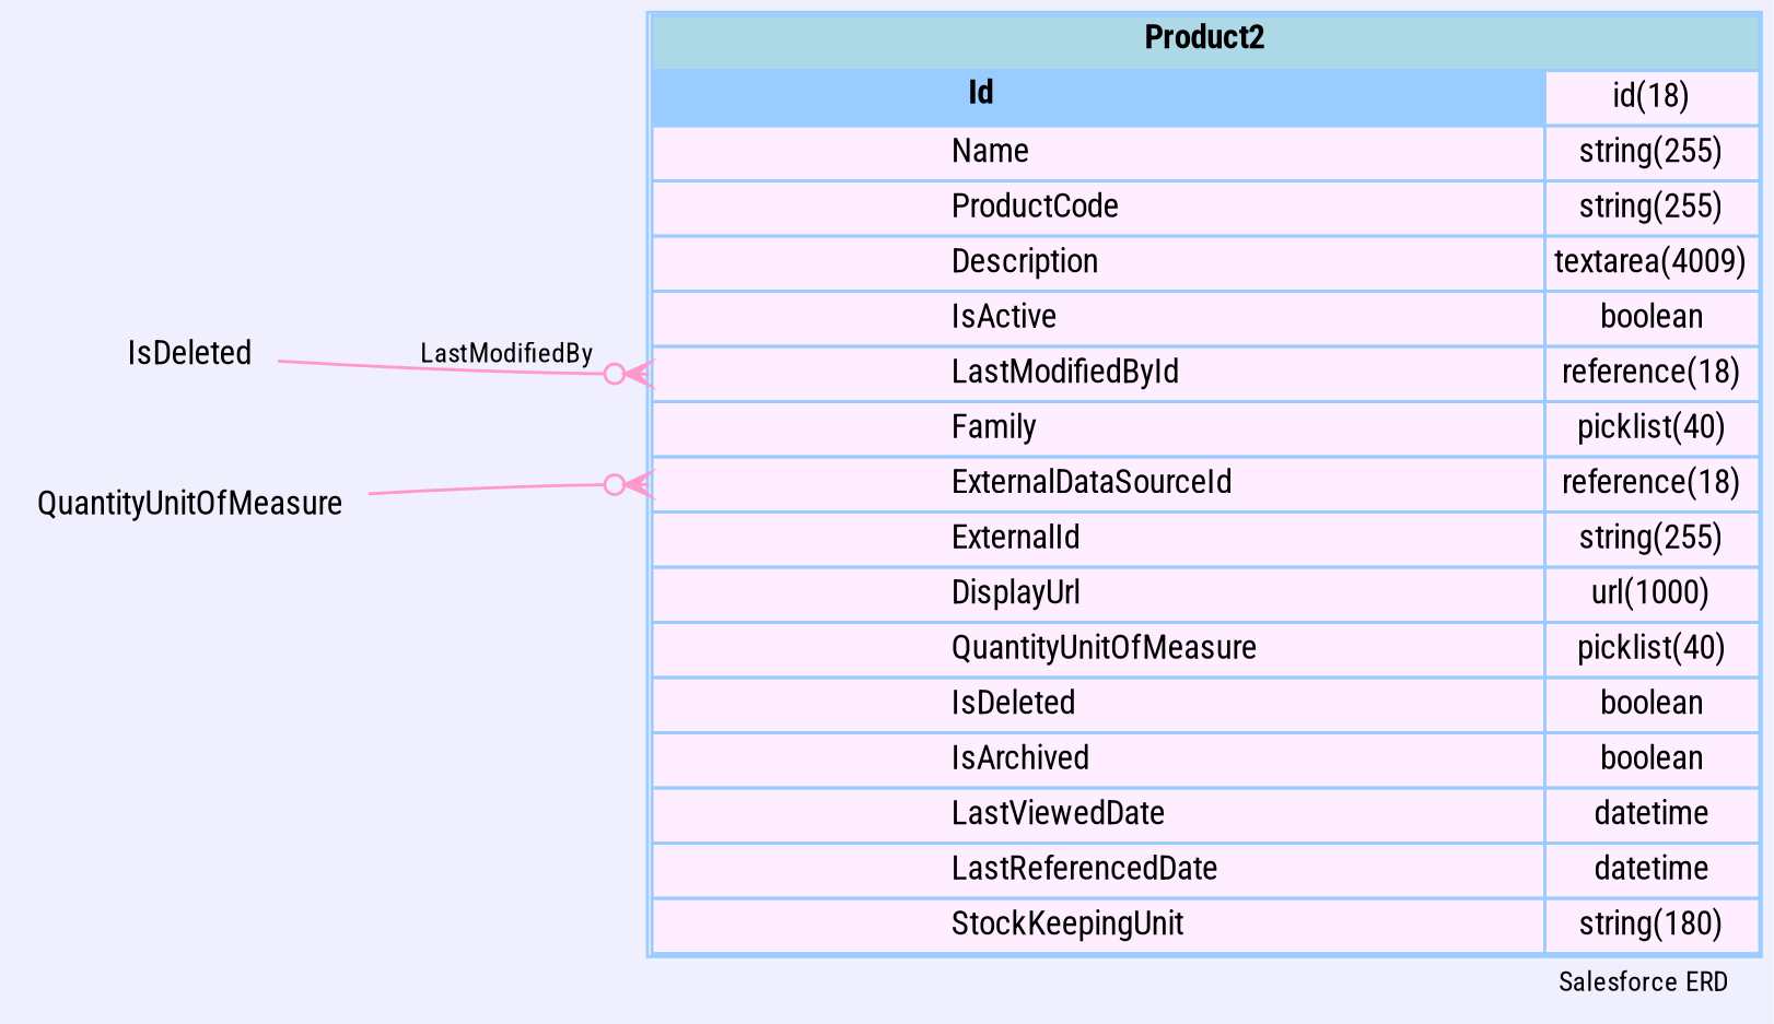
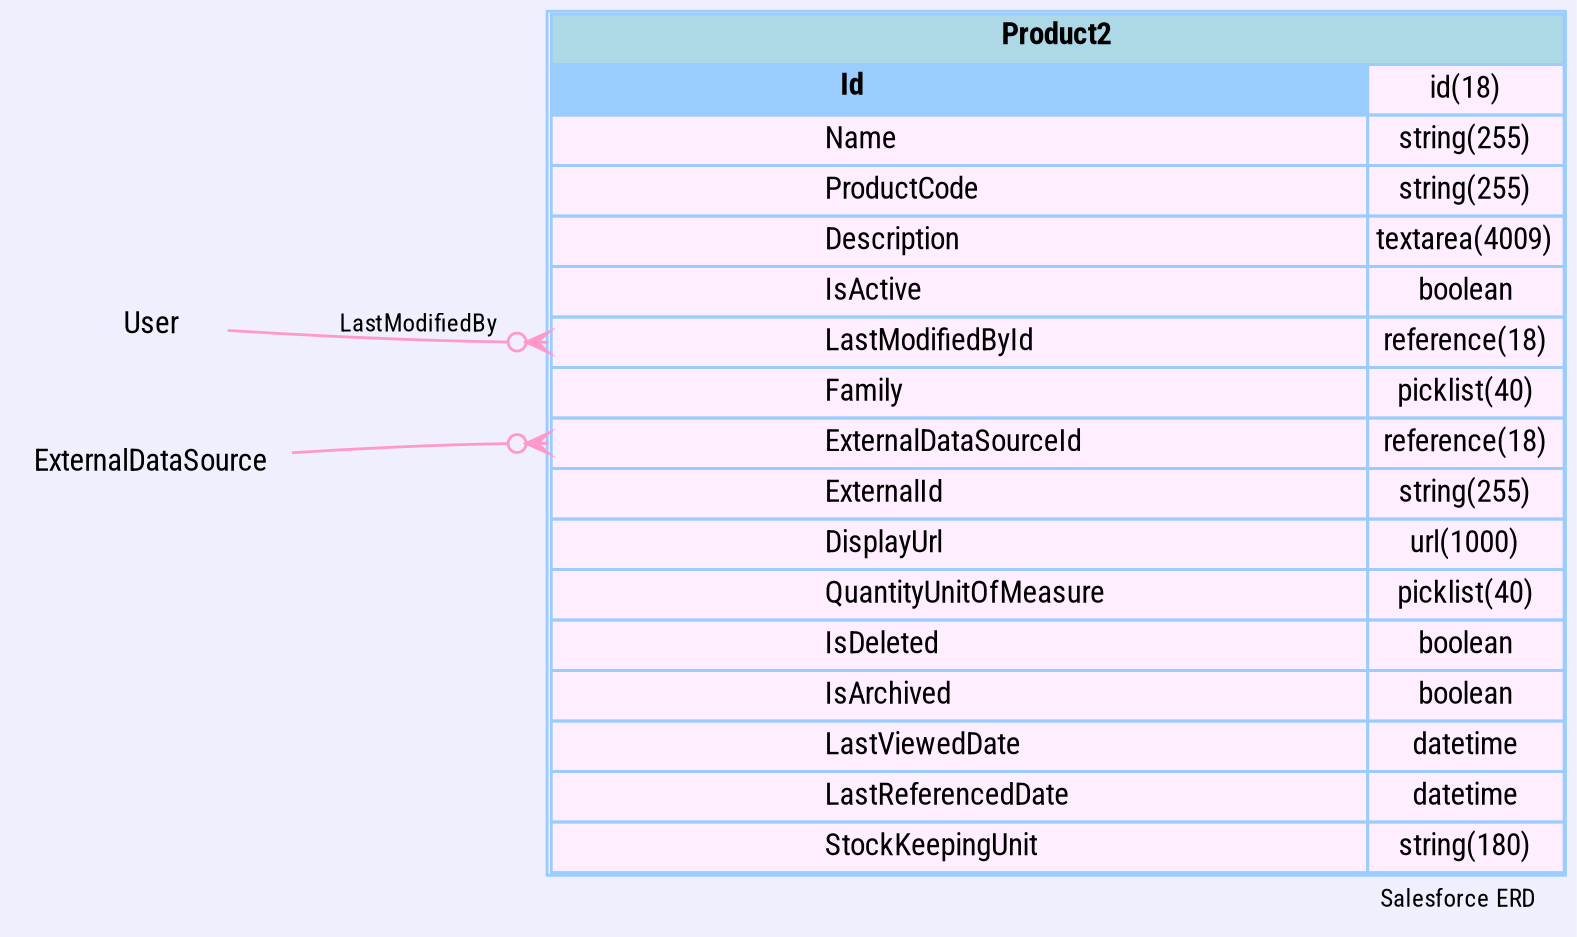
  digraph {
    bgcolor="#efeffd"
    fontname="Roboto Condensed"
    fontsize=9
    label="Salesforce ERD "
    labeljust=r
    nodesep=0.18
    rankdir=RL
    ranksep=0.46
    node [color="#99ccff" fontname="Roboto Condensed" fontsize=11 shape=plaintext]
    edge [arrowhead=none arrowsize=0.8 arrowtail=crowodot color="#ff99cc" dir=back fontname="Roboto Condensed" fontsize=9 headport="Id:e"]
    n1 [label=<                 <table border="1" cellborder="1" cellspacing="0" bgcolor="#ffeeff" >                      <tr><td colspan="3" bgcolor="lightblue"><b>Product2</b></td></tr>              <tr>                                         <td  bgcolor="#99ccff" port="Id" align="left">                                            <b>Id</b>                                         </td><td>id(18)</td></tr> <tr>                                          <td port="Name" align="left">                                          Name                                        </td><td>string(255)</td></tr> <tr>                                          <td port="ProductCode" align="left">                                          ProductCode                                        </td><td>string(255)</td></tr> <tr>                                          <td port="Description" align="left">                                          Description                                        </td><td>textarea(4009)</td></tr> <tr>                                          <td port="IsActive" align="left">                                          IsActive                                        </td><td>boolean</td></tr> <tr>                                          <td port="LastModifiedById" align="left">                                          LastModifiedById                                        </td><td>reference(18)</td></tr> <tr>                                          <td port="Family" align="left">                                          Family                                        </td><td>picklist(40)</td></tr> <tr>                                          <td port="ExternalDataSourceId" align="left">                                          ExternalDataSourceId                                        </td><td>reference(18)</td></tr> <tr>                                          <td port="ExternalId" align="left">                                          ExternalId                                        </td><td>string(255)</td></tr> <tr>                                          <td port="DisplayUrl" align="left">                                          DisplayUrl                                        </td><td>url(1000)</td></tr> <tr>                                          <td port="QuantityUnitOfMeasure" align="left">                                          QuantityUnitOfMeasure                                        </td><td>picklist(40)</td></tr> <tr>                                          <td port="IsDeleted" align="left">                                          IsDeleted                                        </td><td>boolean</td></tr> <tr>                                          <td port="IsArchived" align="left">                                          IsArchived                                        </td><td>boolean</td></tr> <tr>                                          <td port="LastViewedDate" align="left">                                          LastViewedDate                                        </td><td>datetime</td></tr> <tr>                                          <td port="LastReferencedDate" align="left">                                          LastReferencedDate                                        </td><td>datetime</td></tr> <tr>                                          <td port="StockKeepingUnit" align="left">                                          StockKeepingUnit                                        </td><td>string(180)</td></tr>                             </table>                 > margin=0 shape=none]
-   User [label=IsDeleted]
-   ExternalDataSource [label=QuantityUnitOfMeasure]
+   User
+   ExternalDataSource
    n1 -> User [label=LastModifiedBy tailport="LastModifiedById:w"]
    n1 -> ExternalDataSource [tailport="ExternalDataSourceId:w"]
  }
